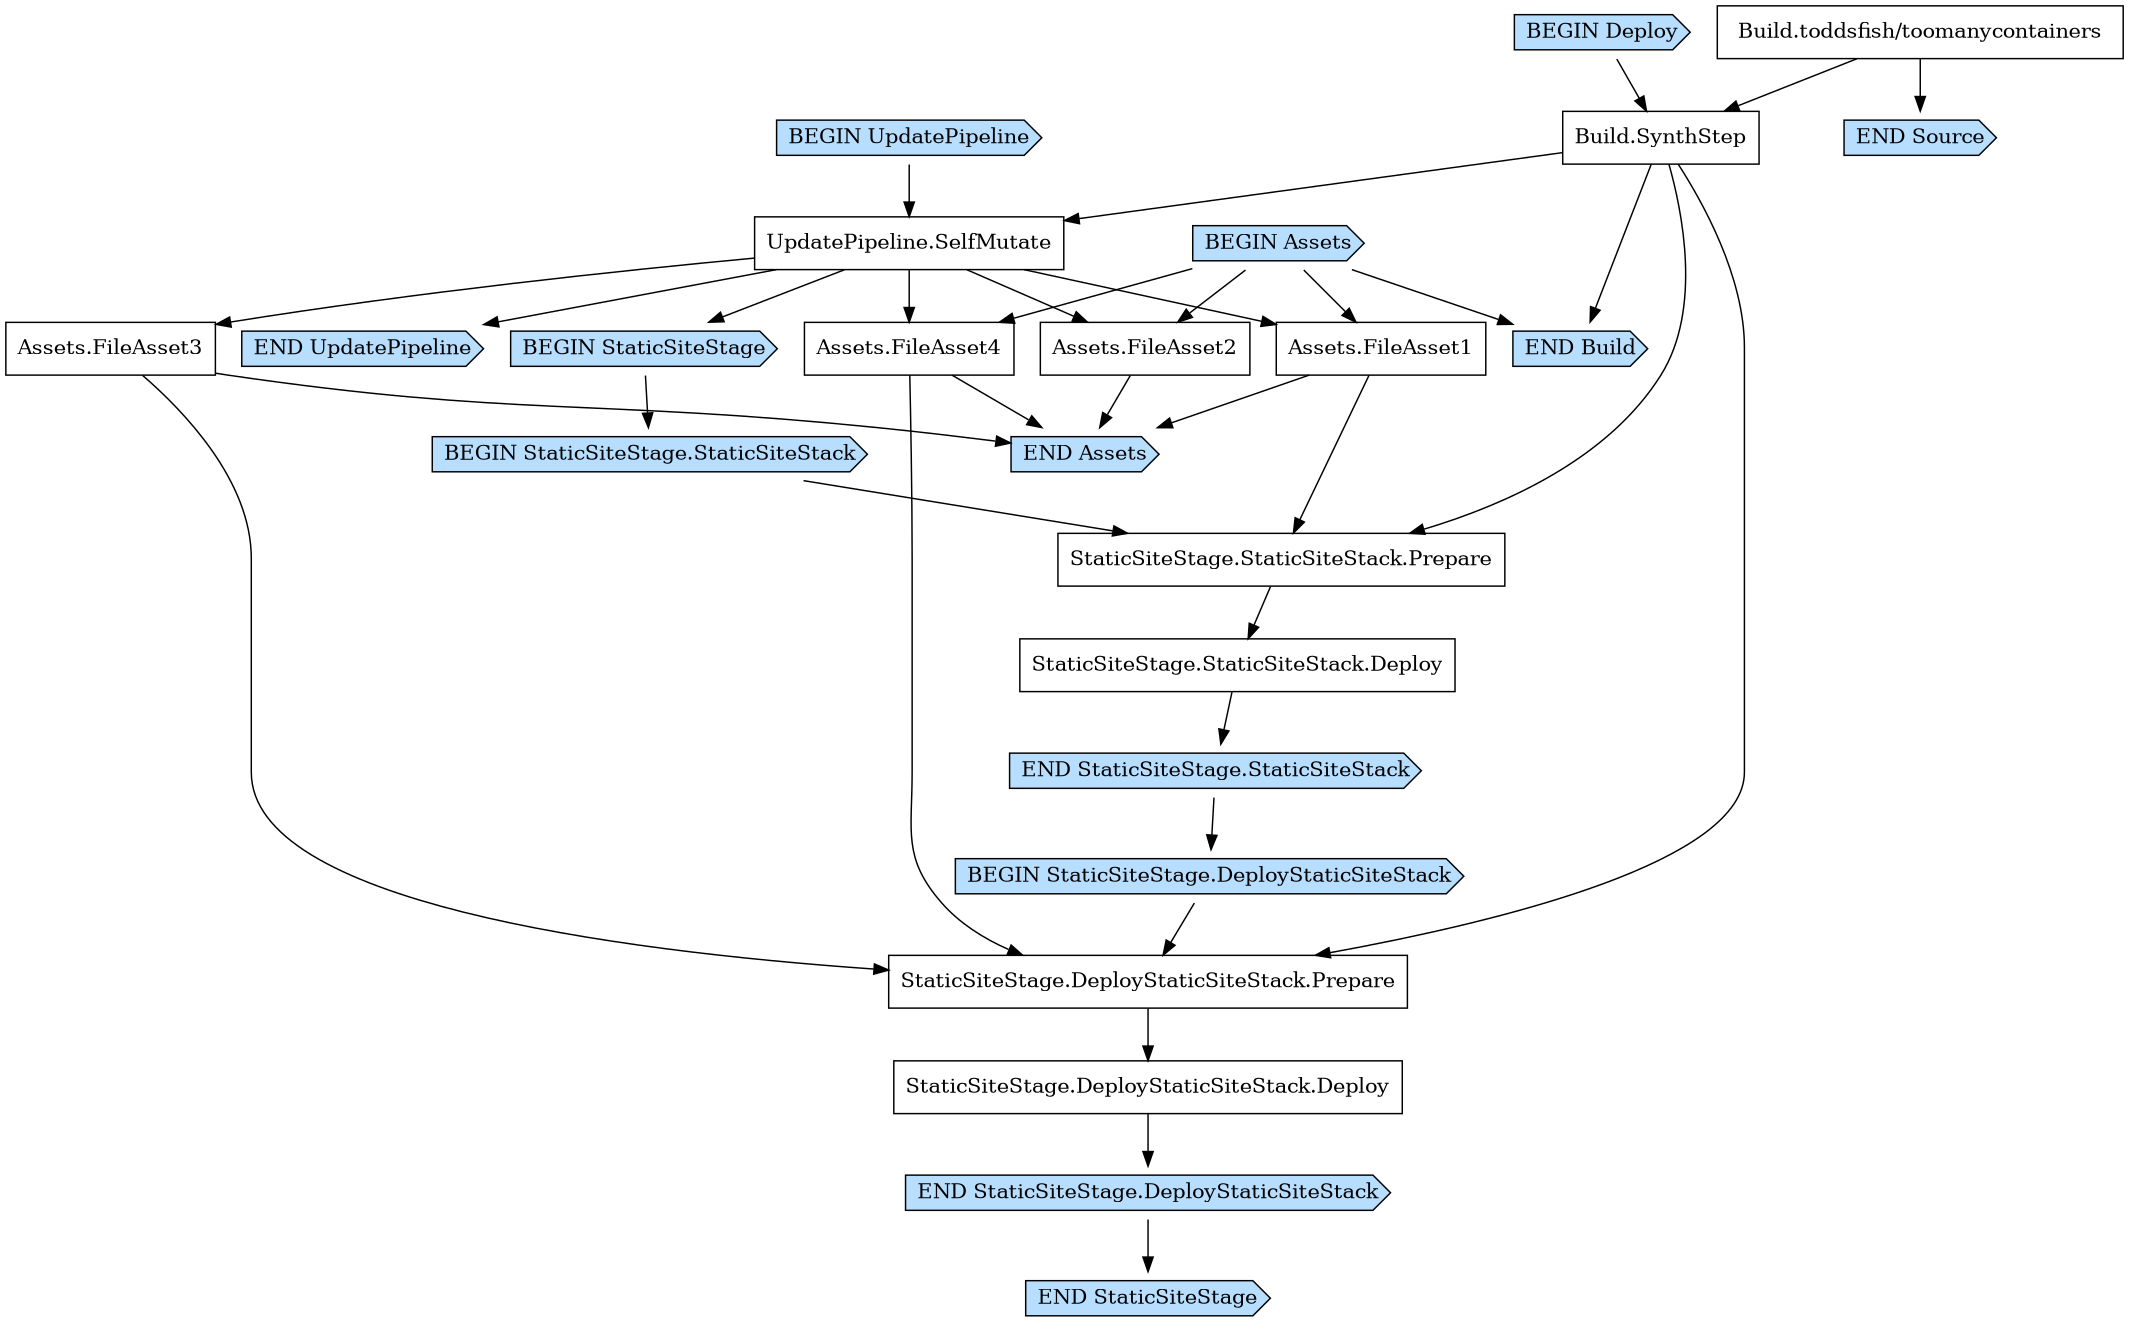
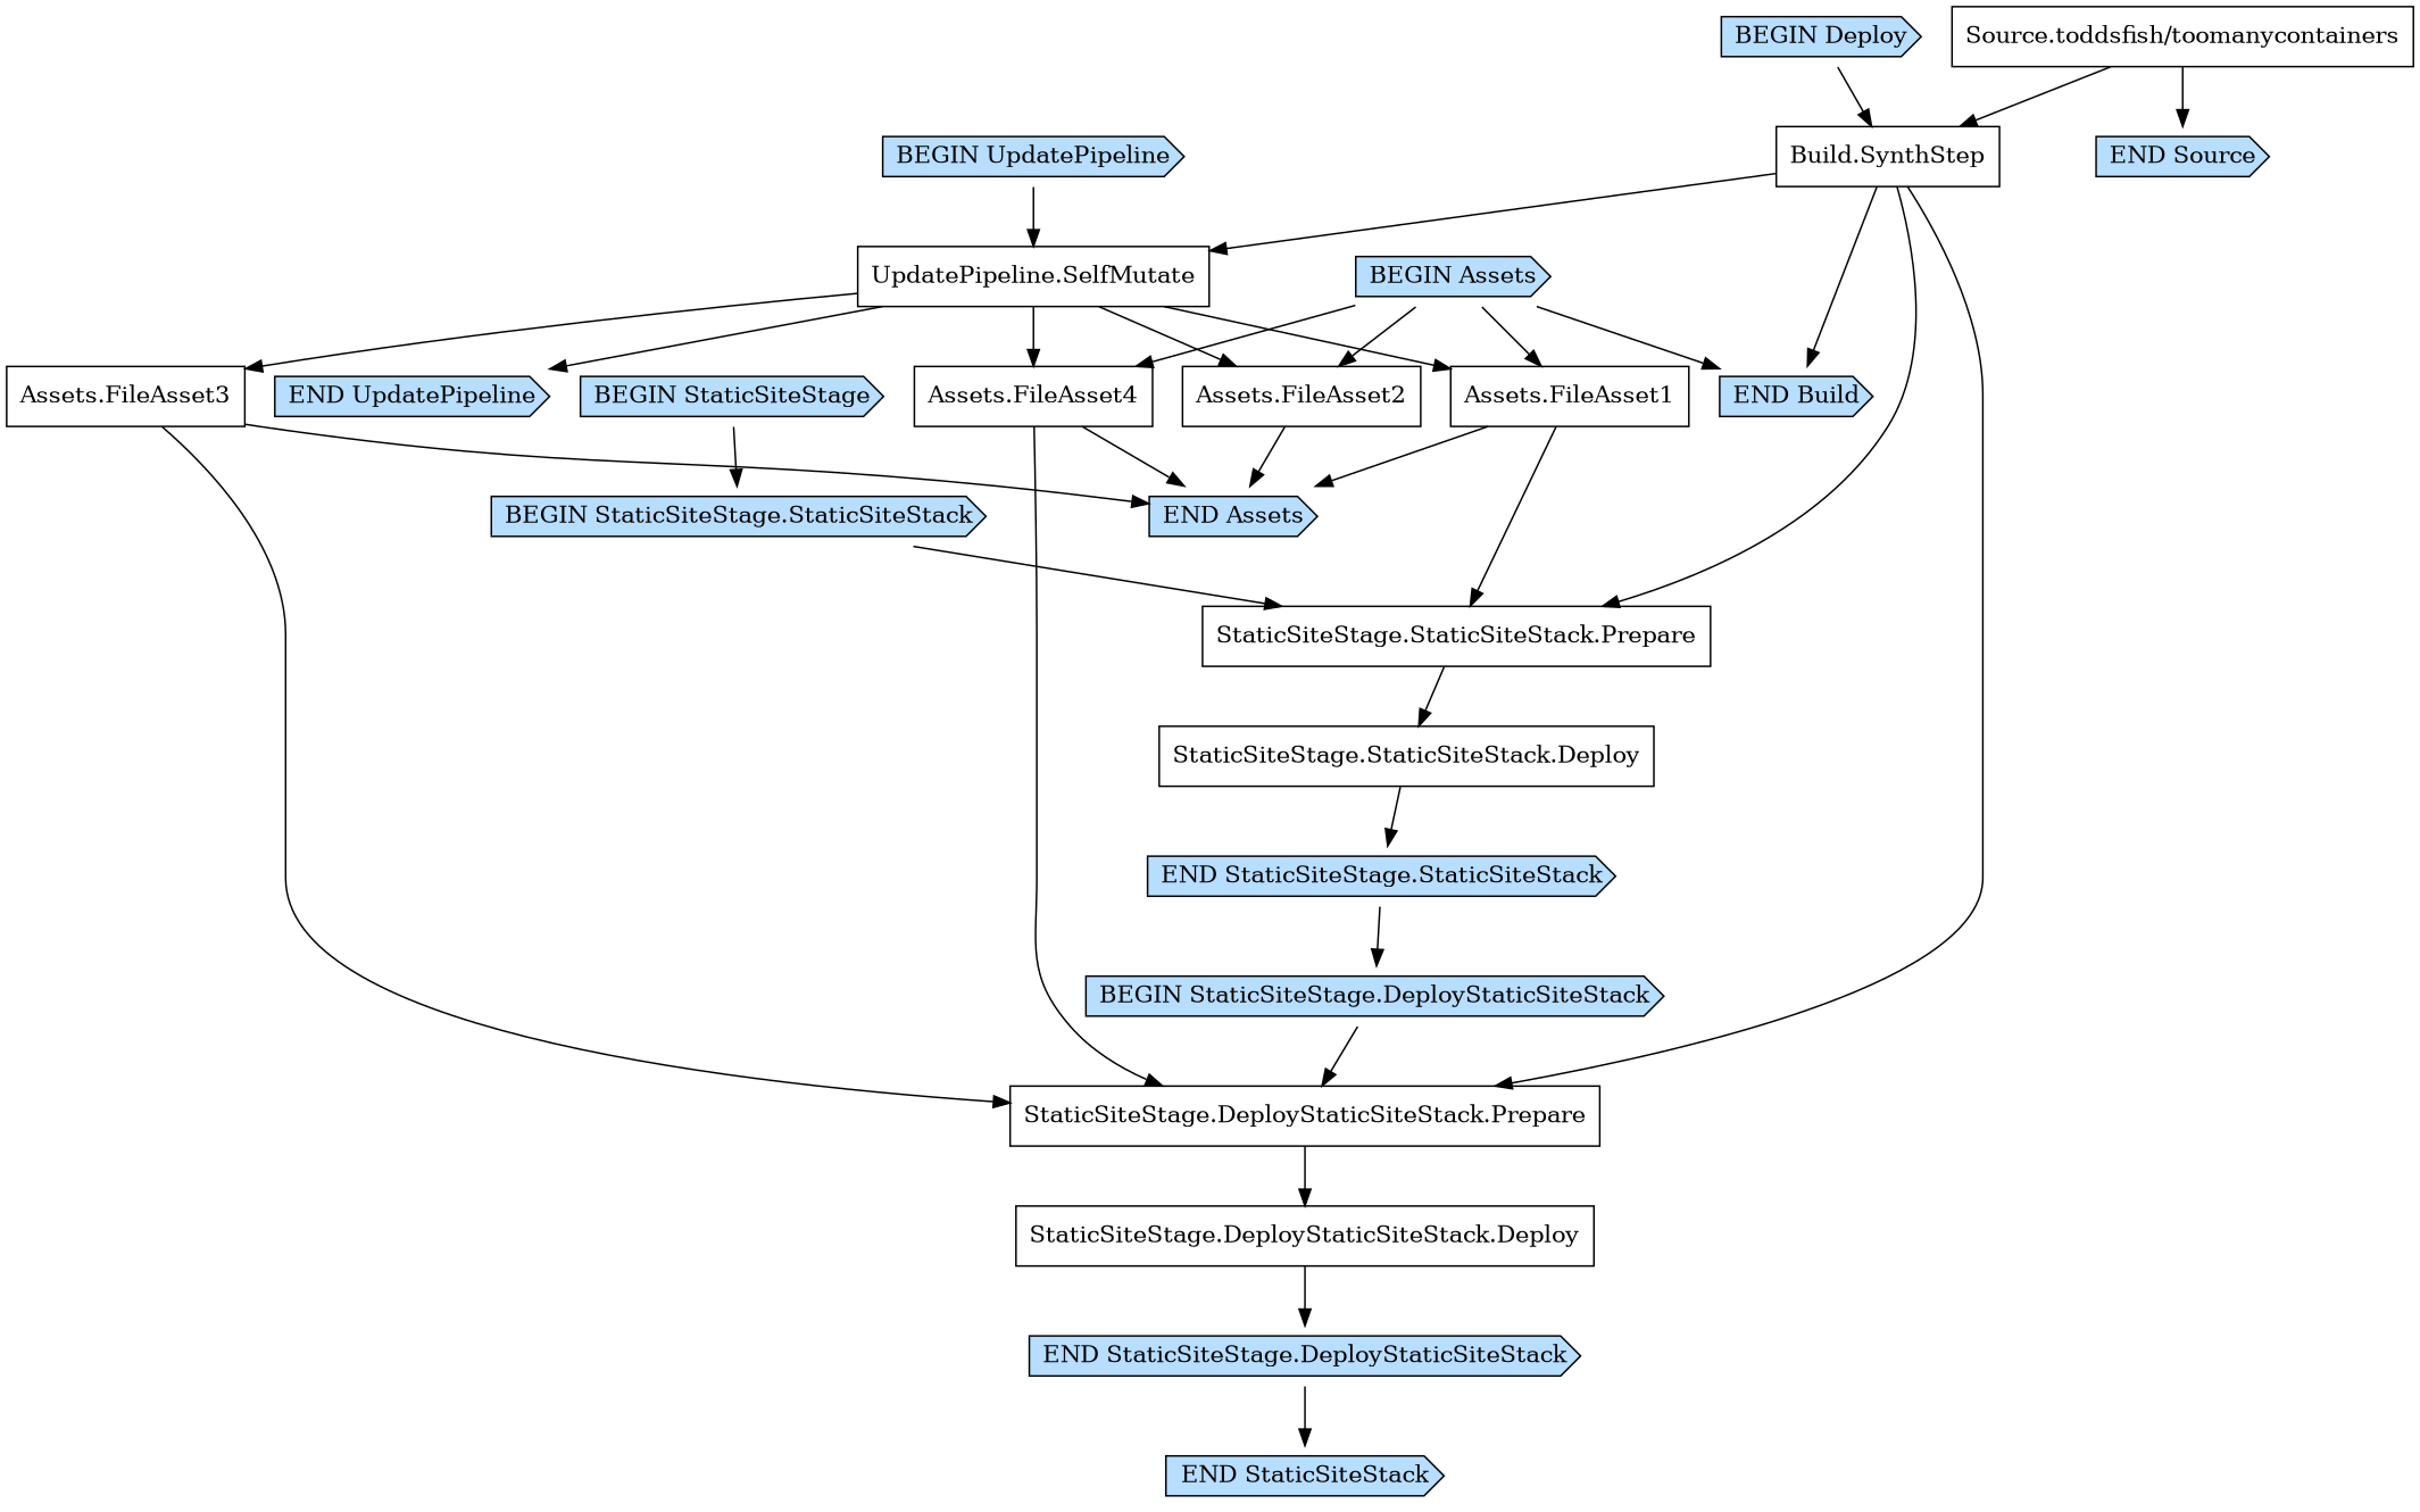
  digraph {
    node [fillcolor="#b7deff" shape=cds style=filled]
    n1 [label="BEGIN Deploy"]
    "Build.SynthStep" [shape=box fillcolor="" style=""]
    "END Build"
    "UpdatePipeline.SelfMutate" [shape=box fillcolor="" style=""]
    "StaticSiteStage.StaticSiteStack.Prepare" [shape=box fillcolor="" style=""]
    "StaticSiteStage.DeployStaticSiteStack.Prepare" [shape=box fillcolor="" style=""]
    "END UpdatePipeline"
    "Assets.FileAsset1" [shape=box fillcolor="" style=""]
    "Assets.FileAsset2" [shape=box fillcolor="" style=""]
    "Assets.FileAsset3" [shape=box fillcolor="" style=""]
    "Assets.FileAsset4" [shape=box fillcolor="" style=""]
    "BEGIN StaticSiteStage"
    "StaticSiteStage.StaticSiteStack.Deploy" [shape=box fillcolor="" style=""]
    "StaticSiteStage.DeployStaticSiteStack.Deploy" [shape=box fillcolor="" style=""]
-   "Source.toddsfish/toomanycontainers" [shape=box label="Build.toddsfish/toomanycontainers" fillcolor="" style=""]
+   "Source.toddsfish/toomanycontainers" [shape=box fillcolor="" style=""]
    "END Source"
    "BEGIN UpdatePipeline"
    "END Assets"
    "BEGIN StaticSiteStage.StaticSiteStack"
    "BEGIN Assets"
    "END StaticSiteStage.StaticSiteStack"
    "BEGIN StaticSiteStage.DeployStaticSiteStack"
    "END StaticSiteStage.DeployStaticSiteStack"
-   "END StaticSiteStage"
+   "END StaticSiteStage" [label="END StaticSiteStack"]
    n1 -> "Build.SynthStep"
    "Build.SynthStep" -> "END Build"
    "Build.SynthStep" -> "UpdatePipeline.SelfMutate"
    "Build.SynthStep" -> "StaticSiteStage.StaticSiteStack.Prepare"
    "Build.SynthStep" -> "StaticSiteStage.DeployStaticSiteStack.Prepare"
    "UpdatePipeline.SelfMutate" -> "END UpdatePipeline"
    "UpdatePipeline.SelfMutate" -> "Assets.FileAsset1"
    "UpdatePipeline.SelfMutate" -> "Assets.FileAsset2"
    "UpdatePipeline.SelfMutate" -> "Assets.FileAsset3"
    "UpdatePipeline.SelfMutate" -> "Assets.FileAsset4"
-   "UpdatePipeline.SelfMutate" -> "BEGIN StaticSiteStage"
    "StaticSiteStage.StaticSiteStack.Prepare" -> "StaticSiteStage.StaticSiteStack.Deploy"
    "StaticSiteStage.DeployStaticSiteStack.Prepare" -> "StaticSiteStage.DeployStaticSiteStack.Deploy"
    "Assets.FileAsset1" -> "StaticSiteStage.StaticSiteStack.Prepare"
    "Assets.FileAsset1" -> "END Assets"
    "Assets.FileAsset2" -> "END Assets"
    "Assets.FileAsset3" -> "StaticSiteStage.DeployStaticSiteStack.Prepare"
    "Assets.FileAsset3" -> "END Assets"
    "Assets.FileAsset4" -> "StaticSiteStage.DeployStaticSiteStack.Prepare"
    "Assets.FileAsset4" -> "END Assets"
    "BEGIN StaticSiteStage" -> "BEGIN StaticSiteStage.StaticSiteStack"
    "StaticSiteStage.StaticSiteStack.Deploy" -> "END StaticSiteStage.StaticSiteStack"
    "StaticSiteStage.DeployStaticSiteStack.Deploy" -> "END StaticSiteStage.DeployStaticSiteStack"
    "Source.toddsfish/toomanycontainers" -> "Build.SynthStep"
    "Source.toddsfish/toomanycontainers" -> "END Source"
    "BEGIN UpdatePipeline" -> "UpdatePipeline.SelfMutate"
    "BEGIN StaticSiteStage.StaticSiteStack" -> "StaticSiteStage.StaticSiteStack.Prepare"
    "BEGIN Assets" -> "END Build"
    "BEGIN Assets" -> "Assets.FileAsset1"
    "BEGIN Assets" -> "Assets.FileAsset2"
    "BEGIN Assets" -> "Assets.FileAsset4"
    "END StaticSiteStage.StaticSiteStack" -> "BEGIN StaticSiteStage.DeployStaticSiteStack"
    "BEGIN StaticSiteStage.DeployStaticSiteStack" -> "StaticSiteStage.DeployStaticSiteStack.Prepare"
    "END StaticSiteStage.DeployStaticSiteStack" -> "END StaticSiteStage"
  }
